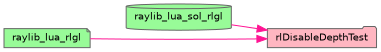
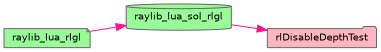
  digraph {
    rankdir=RL
    node [color=grey40 fillcolor=palegreen fontname=Helvetica fontsize=10 style=filled]
    edge [color=deeppink dir=back fontname=Helvetica fontsize=10 labelfontname=Helvetica labelfontsize=10 style=solid]
    n1 [color=gray40 fillcolor=lightpink fontcolor=black height=0.2 label=rlDisableDepthTest shape=folder width=0.4]
    n2 [height=0.2 label=raylib_lua_sol_rlgl shape=cylinder width=0.4]
    n3 [height=0.2 label=raylib_lua_rlgl shape=note width=0.4]
    n1 -> n2
-   n1 -> n3
+   n2 -> n3
  }
